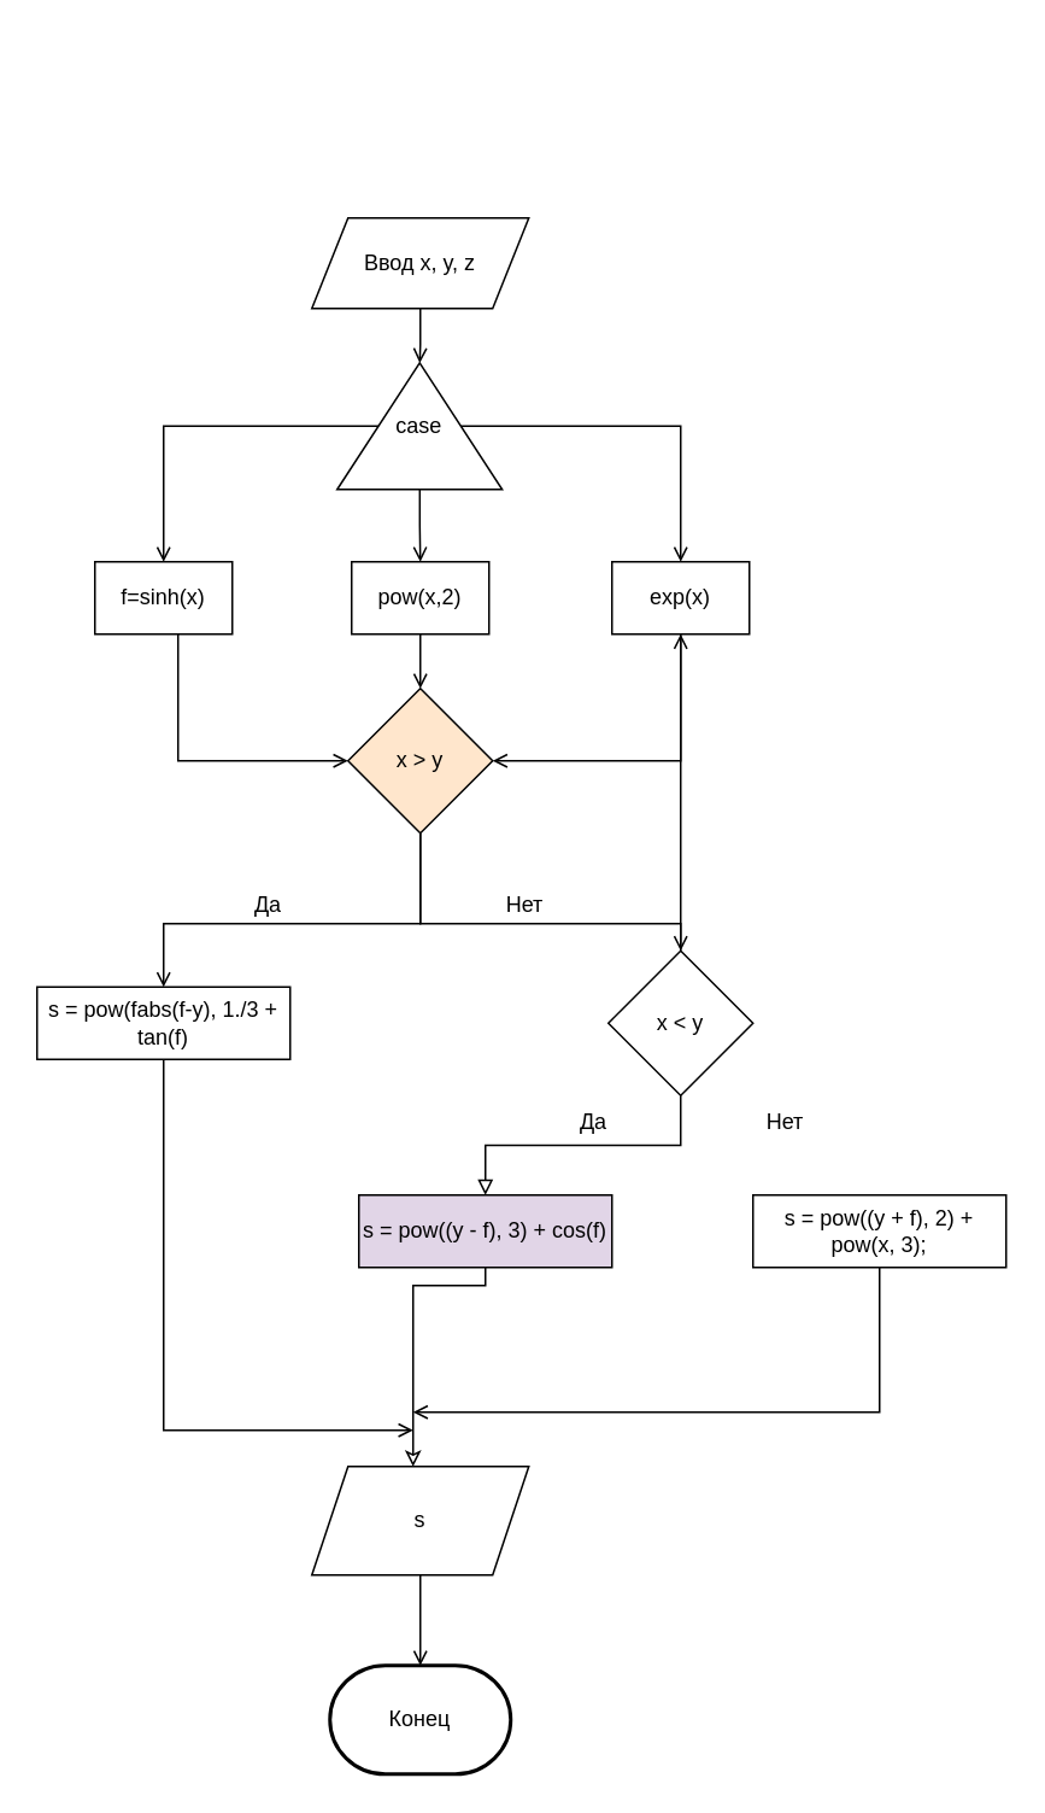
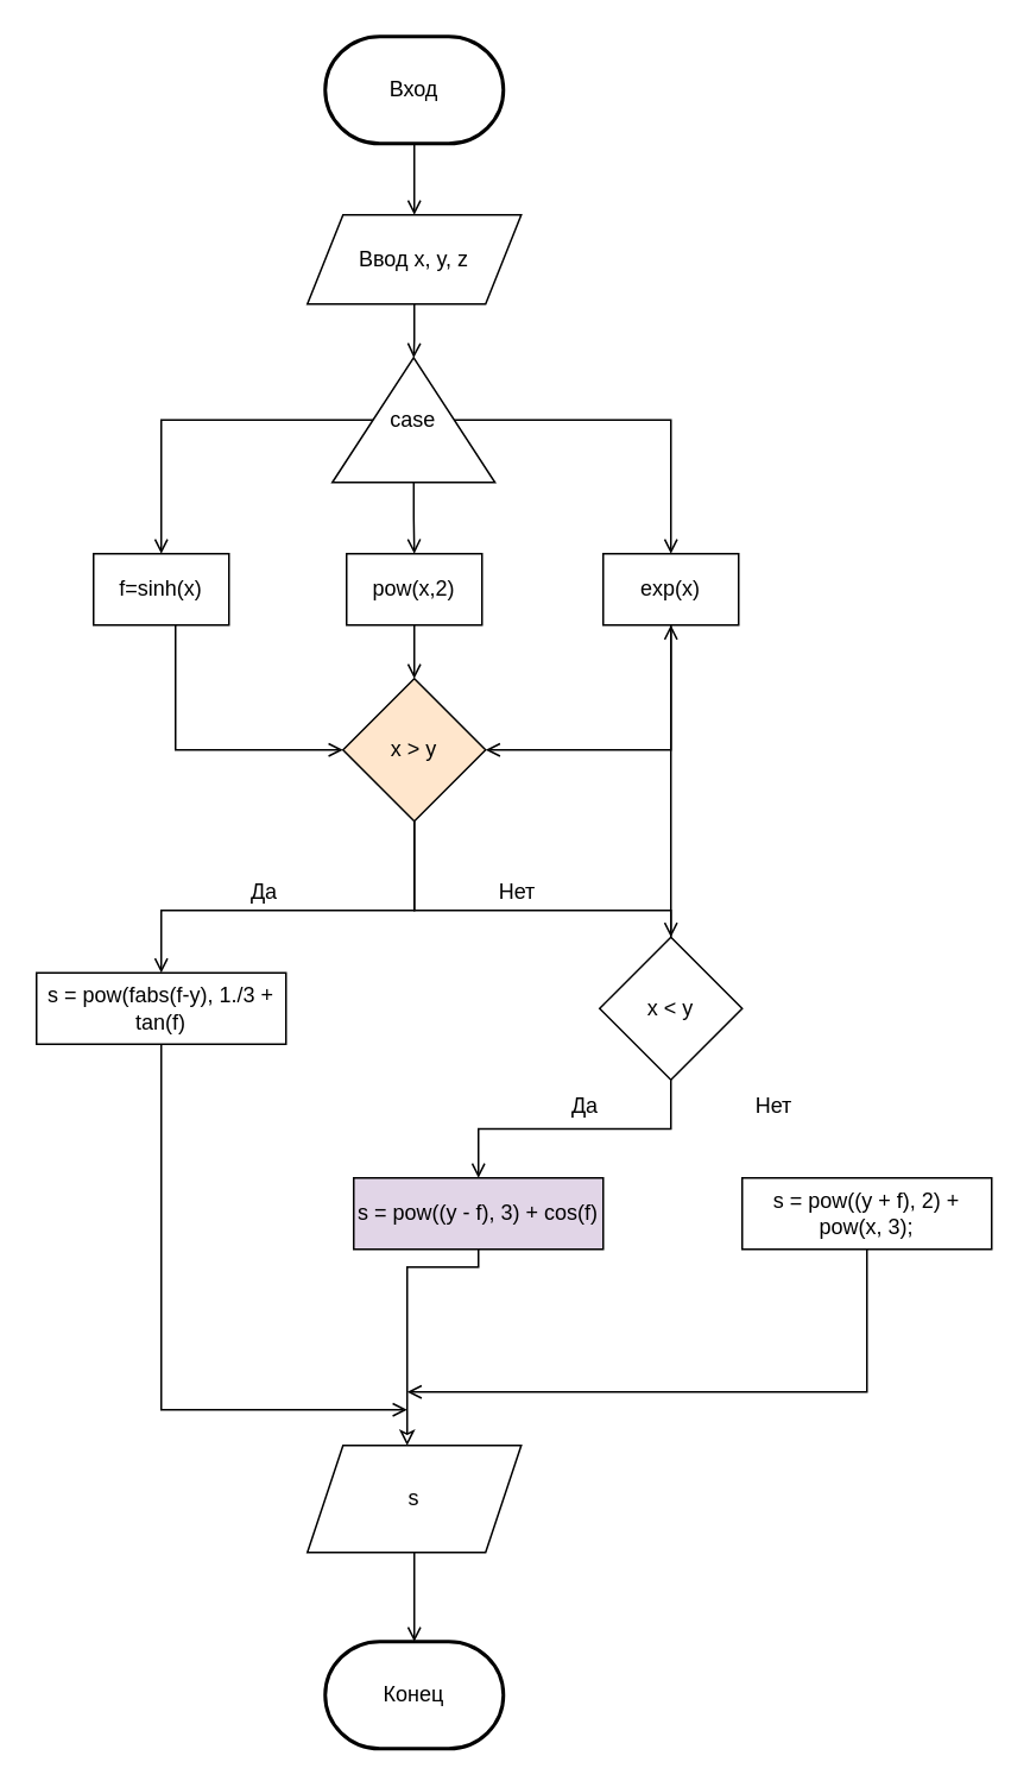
  <mxCell id="0" />
  <mxCell id="1" parent="0" />
+ <mxCell id="2" style="edgeStyle=orthogonalEdgeStyle;rounded=0;orthogonalLoop=1;jettySize=auto;html=1;exitX=0.5;exitY=1;exitDx=0;exitDy=0;exitPerimeter=0;entryX=0.5;entryY=0;entryDx=0;entryDy=0;endArrow=open;endFill=0;" edge="1" parent="1" source="3" target="5"><mxGeometry relative="1" as="geometry" /></mxCell>
+ <mxCell id="3" value="Вход" style="strokeWidth=2;html=1;shape=mxgraph.flowchart.terminator;whiteSpace=wrap;" vertex="1" parent="1"><mxGeometry x="182" width="100" height="60" as="geometry" y="20" /></mxCell>
  <mxCell id="4" style="edgeStyle=orthogonalEdgeStyle;rounded=0;orthogonalLoop=1;jettySize=auto;html=1;endArrow=open;endFill=0;" edge="1" parent="1" source="5" target="9"><mxGeometry relative="1" as="geometry" /></mxCell>
  <mxCell id="5" value="Ввод x, y, z" style="shape=parallelogram;perimeter=parallelogramPerimeter;whiteSpace=wrap;html=1;fixedSize=1;" vertex="1" parent="1"><mxGeometry x="172" y="120" width="120" height="50" as="geometry" /></mxCell>
  <mxCell id="6" style="edgeStyle=orthogonalEdgeStyle;rounded=0;orthogonalLoop=1;jettySize=auto;html=1;endArrow=open;endFill=0;" edge="1" parent="1" source="9" target="11"><mxGeometry relative="1" as="geometry" /></mxCell>
  <mxCell id="7" style="edgeStyle=orthogonalEdgeStyle;rounded=0;orthogonalLoop=1;jettySize=auto;html=1;exitX=0.5;exitY=1;exitDx=0;exitDy=0;entryX=0.5;entryY=0;entryDx=0;entryDy=0;endArrow=open;endFill=0;" edge="1" parent="1" source="9" target="13"><mxGeometry relative="1" as="geometry" /></mxCell>
  <mxCell id="8" style="edgeStyle=orthogonalEdgeStyle;rounded=0;orthogonalLoop=1;jettySize=auto;html=1;endArrow=open;endFill=0;" edge="1" parent="1" source="9" target="15"><mxGeometry relative="1" as="geometry" /></mxCell>
  <mxCell id="9" value="case" style="triangle;whiteSpace=wrap;html=1;direction=north;" vertex="1" parent="1"><mxGeometry x="186" y="200" width="91.25" height="70" as="geometry" /></mxCell>
  <mxCell id="10" style="edgeStyle=orthogonalEdgeStyle;rounded=0;orthogonalLoop=1;jettySize=auto;html=1;entryX=0;entryY=0.5;entryDx=0;entryDy=0;endArrow=open;endFill=0;" edge="1" parent="1" source="11" target="18"><mxGeometry relative="1" as="geometry"><mxPoint x="194" y="400" as="targetPoint" /><Array as="points"><mxPoint x="98" y="420" /></Array></mxGeometry></mxCell>
  <mxCell id="11" value="f=sinh(x)" style="rounded=0;whiteSpace=wrap;html=1;" vertex="1" parent="1"><mxGeometry x="52" y="310" width="76" height="40" as="geometry" /></mxCell>
  <mxCell id="12" style="edgeStyle=orthogonalEdgeStyle;rounded=0;orthogonalLoop=1;jettySize=auto;html=1;entryX=1;entryY=0.5;entryDx=0;entryDy=0;endArrow=open;endFill=0;" edge="1" parent="1" source="13" target="18"><mxGeometry relative="1" as="geometry"><mxPoint x="270" y="400" as="targetPoint" /><Array as="points"><mxPoint x="376" y="420" /></Array></mxGeometry></mxCell>
  <mxCell id="13" value="exp(x)" style="rounded=0;whiteSpace=wrap;html=1;" vertex="1" parent="1"><mxGeometry x="338" y="310" width="76" height="40" as="geometry" /></mxCell>
  <mxCell id="14" style="edgeStyle=orthogonalEdgeStyle;rounded=0;orthogonalLoop=1;jettySize=auto;html=1;exitX=0.5;exitY=1;exitDx=0;exitDy=0;entryX=0.5;entryY=0;entryDx=0;entryDy=0;endArrow=open;endFill=0;" edge="1" parent="1" source="15"><mxGeometry relative="1" as="geometry"><mxPoint x="232" y="380" as="targetPoint" /></mxGeometry></mxCell>
  <mxCell id="15" value="pow(x,2)" style="rounded=0;whiteSpace=wrap;html=1;" vertex="1" parent="1"><mxGeometry x="194" y="310" width="76" height="40" as="geometry" /></mxCell>
  <mxCell id="16" style="edgeStyle=orthogonalEdgeStyle;rounded=0;orthogonalLoop=1;jettySize=auto;html=1;endArrow=open;endFill=0;entryX=0.5;entryY=0;entryDx=0;entryDy=0;" edge="1" parent="1" source="18" target="21"><mxGeometry relative="1" as="geometry"><mxPoint x="232" y="540" as="targetPoint" /><Array as="points"><mxPoint x="232" y="510" /></Array></mxGeometry></mxCell>
  <mxCell id="17" style="edgeStyle=orthogonalEdgeStyle;rounded=0;orthogonalLoop=1;jettySize=auto;html=1;entryX=0.5;entryY=0;entryDx=0;entryDy=0;endArrow=open;endFill=0;" edge="1" parent="1" source="18" target="24"><mxGeometry relative="1" as="geometry"><Array as="points"><mxPoint x="232" y="510" /><mxPoint x="90" y="510" /></Array></mxGeometry></mxCell>
  <mxCell id="18" value="x &amp;gt; y" style="rhombus;whiteSpace=wrap;html=1;fillColor=#ffe6cc;" vertex="1" parent="1"><mxGeometry x="192" y="380" width="80" height="80" as="geometry" /></mxCell>
- <mxCell id="19" style="edgeStyle=orthogonalEdgeStyle;rounded=0;orthogonalLoop=1;jettySize=auto;html=1;entryX=0.5;entryY=0;entryDx=0;entryDy=0;endArrow=block;endFill=0;" edge="1" parent="1" source="21" target="29"><mxGeometry relative="1" as="geometry" /></mxCell>
+ <mxCell id="19" style="edgeStyle=orthogonalEdgeStyle;rounded=0;orthogonalLoop=1;jettySize=auto;html=1;entryX=0.5;entryY=0;entryDx=0;entryDy=0;endArrow=open;endFill=0;" edge="1" parent="1" source="21" target="29"><mxGeometry relative="1" as="geometry" /></mxCell>
  <mxCell id="20" style="edgeStyle=orthogonalEdgeStyle;rounded=0;orthogonalLoop=1;jettySize=auto;html=1;endArrow=open;endFill=0;" edge="1" parent="1" source="21" target="13"><mxGeometry relative="1" as="geometry" /></mxCell>
  <mxCell id="21" value="x &amp;lt; y" style="rhombus;whiteSpace=wrap;html=1;" vertex="1" parent="1"><mxGeometry x="336" y="525" width="80" height="80" as="geometry" /></mxCell>
  <mxCell id="22" value="Нет" style="text;html=1;strokeColor=none;fillColor=none;align=center;verticalAlign=middle;whiteSpace=wrap;rounded=0;" vertex="1" parent="1"><mxGeometry x="270" y="490" width="40" height="20" as="geometry" /></mxCell>
  <mxCell id="23" style="edgeStyle=orthogonalEdgeStyle;rounded=0;orthogonalLoop=1;jettySize=auto;html=1;endArrow=open;endFill=0;" edge="1" parent="1" source="24"><mxGeometry relative="1" as="geometry"><mxPoint x="228" y="790" as="targetPoint" /><Array as="points"><mxPoint x="90" y="790" /></Array></mxGeometry></mxCell>
  <mxCell id="24" value="s = pow(fabs(f-y), 1./3 + tan(f)" style="rounded=0;whiteSpace=wrap;html=1;" vertex="1" parent="1"><mxGeometry x="20" y="545" width="140" height="40" as="geometry" /></mxCell>
  <mxCell id="25" value="Да" style="text;html=1;strokeColor=none;fillColor=none;align=center;verticalAlign=middle;whiteSpace=wrap;rounded=0;" vertex="1" parent="1"><mxGeometry x="128" y="490" width="40" height="20" as="geometry" /></mxCell>
  <mxCell id="26" style="edgeStyle=orthogonalEdgeStyle;rounded=0;orthogonalLoop=1;jettySize=auto;html=1;exitX=0.5;exitY=1;exitDx=0;exitDy=0;endArrow=open;endFill=0;" edge="1" parent="1" source="27"><mxGeometry relative="1" as="geometry"><mxPoint x="228" y="780" as="targetPoint" /><Array as="points"><mxPoint x="486" y="780" /></Array></mxGeometry></mxCell>
  <mxCell id="27" value="s = pow((y + f), 2) + pow(x, 3);" style="rounded=0;whiteSpace=wrap;html=1;" vertex="1" parent="1"><mxGeometry x="416" y="660" width="140" height="40" as="geometry" /></mxCell>
  <mxCell id="28" style="edgeStyle=orthogonalEdgeStyle;rounded=0;orthogonalLoop=1;jettySize=auto;html=1;endArrow=classic;endFill=0;" edge="1" parent="1" source="29" target="33"><mxGeometry relative="1" as="geometry"><Array as="points"><mxPoint x="268" y="710" /><mxPoint x="228" y="710" /></Array></mxGeometry></mxCell>
  <mxCell id="29" value="s = pow((y - f), 3) + cos(f)" style="rounded=0;whiteSpace=wrap;html=1;fillColor=#e1d5e7;" vertex="1" parent="1"><mxGeometry x="198" y="660" width="140" height="40" as="geometry" /></mxCell>
  <mxCell id="30" value="Нет" style="text;html=1;strokeColor=none;fillColor=none;align=center;verticalAlign=middle;whiteSpace=wrap;rounded=0;" vertex="1" parent="1"><mxGeometry x="414" y="610" width="40" height="20" as="geometry" /></mxCell>
  <mxCell id="31" value="Да" style="text;html=1;strokeColor=none;fillColor=none;align=center;verticalAlign=middle;whiteSpace=wrap;rounded=0;" vertex="1" parent="1"><mxGeometry x="308" y="610" width="40" height="20" as="geometry" /></mxCell>
  <mxCell id="32" style="edgeStyle=orthogonalEdgeStyle;rounded=0;orthogonalLoop=1;jettySize=auto;html=1;endArrow=open;endFill=0;" edge="1" parent="1" source="33"><mxGeometry relative="1" as="geometry"><mxPoint x="232" y="920" as="targetPoint" /></mxGeometry></mxCell>
  <mxCell id="33" value="s" style="shape=parallelogram;perimeter=parallelogramPerimeter;whiteSpace=wrap;html=1;fixedSize=1;" vertex="1" parent="1"><mxGeometry x="172" y="810" width="120" height="60" as="geometry" /></mxCell>
  <mxCell id="34" value="Конец" style="strokeWidth=2;html=1;shape=mxgraph.flowchart.terminator;whiteSpace=wrap;" vertex="1" parent="1"><mxGeometry x="182" y="920" width="100" height="60" as="geometry" /></mxCell>
